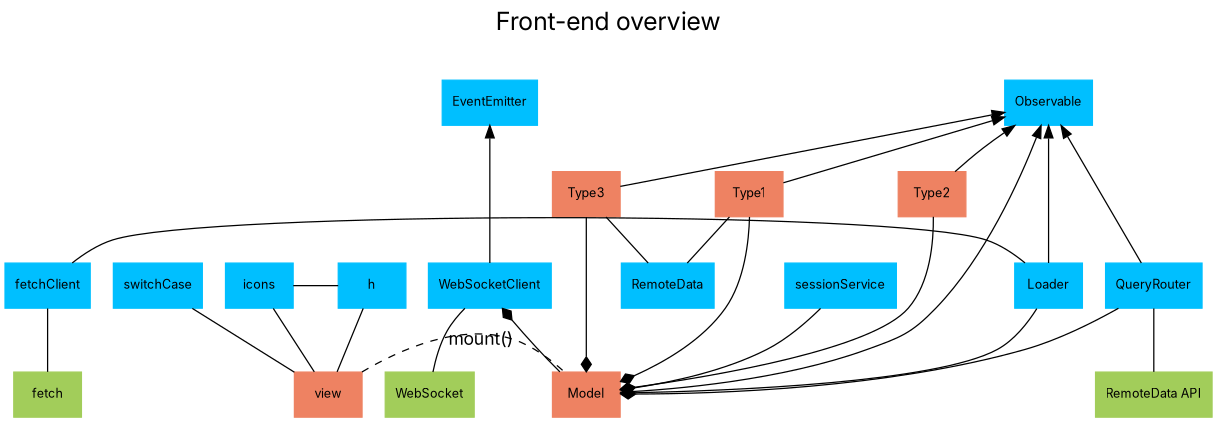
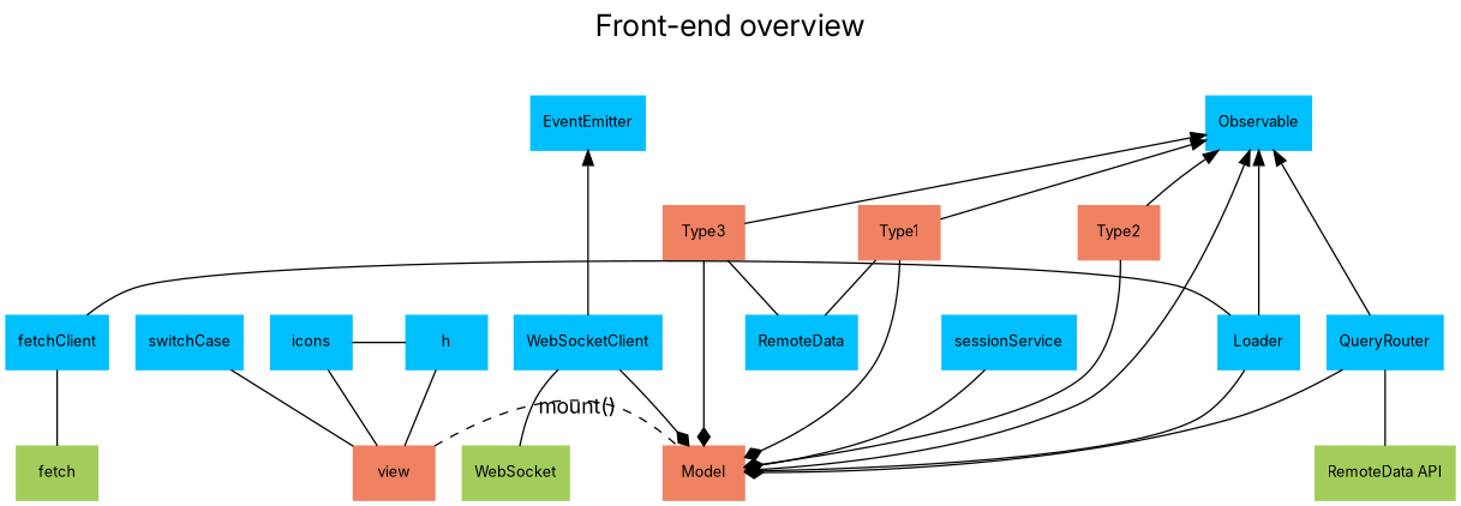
  digraph {
    clusterrank=local
    fontname=Inter
    fontsize=20
    label="Front-end overview"
    labelloc=t
    node [color=deepskyblue fontname=Inter fontsize=10 shape=box style=filled]
    edge [constraint=true fontname=Inter weight=100]
    Type1 [color=salmon2]
    Type2 [color=salmon2]
    Type3 [color=salmon2]
    view [color=salmon2]
    Model [color=salmon2]
    Observable
    Loader
    fetchClient
    QueryRouter
    WebSocketClient
    RemoteData
    sessionService
    h
    switchCase
    icons
    EventEmitter
    n17 [color=darkolivegreen3 label="RemoteData API"]
    fetch [color=darkolivegreen3]
    WebSocket [color=darkolivegreen3]
    subgraph sub_1 {
      color=brown
      label=App
      labeljust=l
      subgraph sub_2 {
        color=brown
        label=App
        labeljust=l
        rank=same
        Type1
        Type2
        Type3
      }
      subgraph sub_3 {
        color=brown
        label=App
        labeljust=l
        rank=same
        view
        Model
      }
    }
    subgraph sub_4 {
      color=blue
      label="Framework Model"
      subgraph sub_5 {
        color=blue
        label="Framework Model"
        rank=min
        Observable
      }
      subgraph sub_6 {
        color=blue
        label="Framework Model"
        rank=same
        Loader
        fetchClient
        QueryRouter
        WebSocketClient
        RemoteData
        sessionService
        h
        switchCase
        icons
      }
      subgraph sub_7 {
        color=blue
        label="Framework Model"
        rank=same
        Observable
        EventEmitter
      }
    }
    subgraph sub_8 {
      color=green
      label=Native
      subgraph sub_9 {
        color=green
        label=Native
        rank=max
        n17
        fetch
        WebSocket
      }
    }
    Type1 -> Observable [weight=""]
    Type1 -> RemoteData [arrowhead=none weight=""]
    Type2 -> Observable [weight=""]
    Type3 -> Observable [weight=""]
    Type3 -> RemoteData [arrowhead=none weight=""]
    view -> Model [arrowhead=none label="mount()" style=dashed]
    view -> h [arrowhead=none]
    view -> switchCase [arrowhead=none]
    view -> icons [arrowhead=none]
    Model -> Type1 [arrowtail=diamond dir=back]
    Model -> Type2 [arrowtail=diamond dir=back]
    Model -> Type3 [arrowtail=diamond dir=back]
    Model -> Observable [weight=""]
    Model -> Loader [arrowtail=diamond dir=back weight=""]
    Model -> QueryRouter [arrowtail=diamond dir=back weight=""]
-   WebSocketClient -> Model [arrowtail=diamond dir=back weight=""]
+   Model -> WebSocketClient [arrowtail=diamond dir=back weight=""]
    Model -> sessionService [arrowtail=diamond dir=back weight=""]
    Loader -> Observable
    fetchClient -> Loader [arrowhead=none weight=""]
    QueryRouter -> Observable
    WebSocketClient -> EventEmitter
    icons -> h [arrowhead=none weight=""]
    n17 -> QueryRouter [arrowhead=none]
    fetch -> fetchClient [arrowhead=none]
    WebSocket -> WebSocketClient [arrowhead=none]
  }
